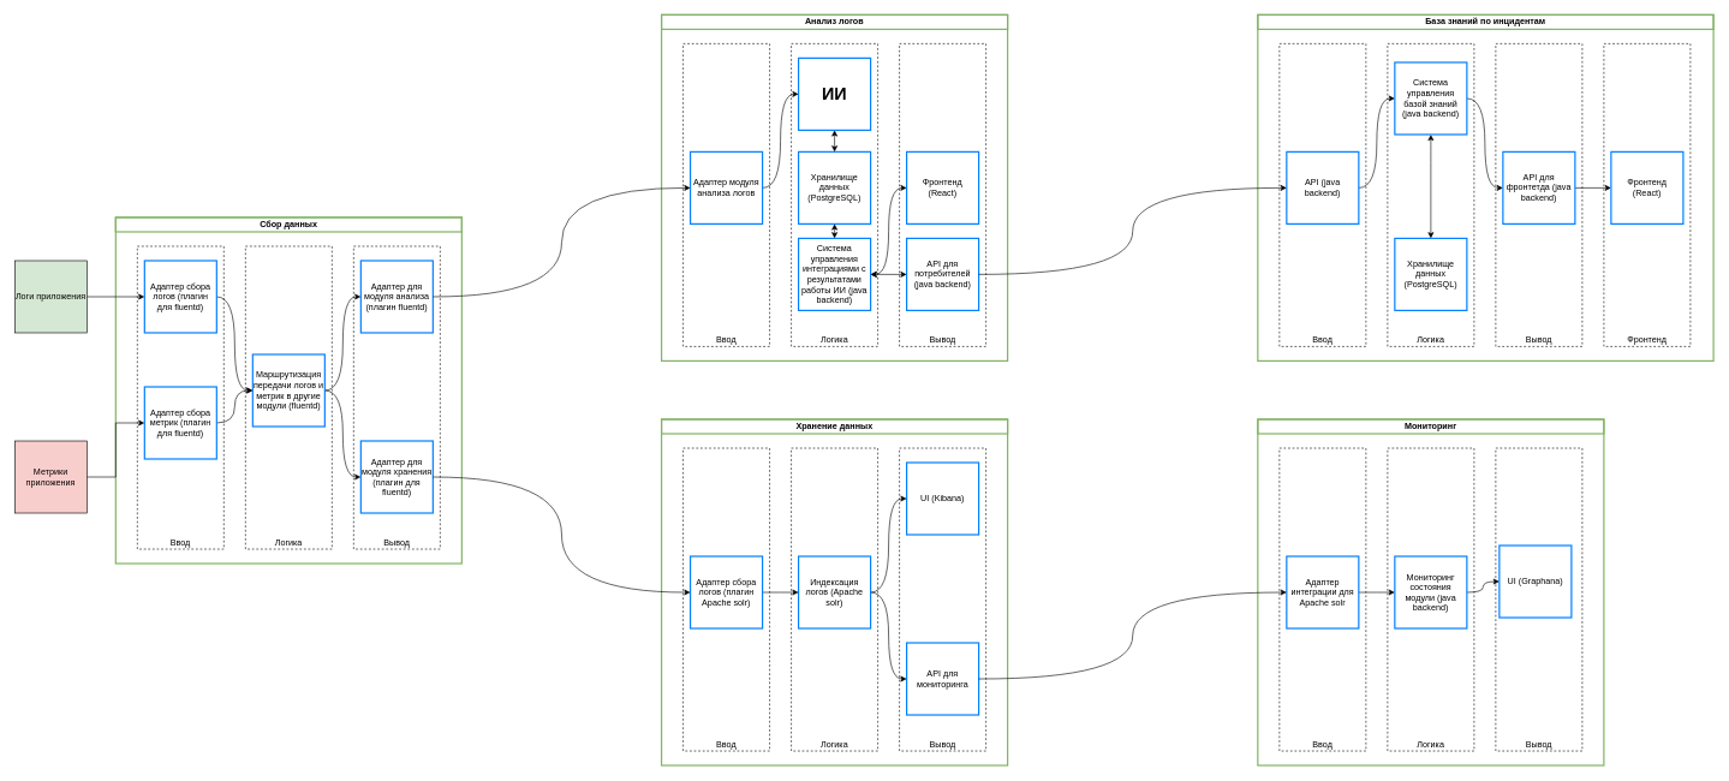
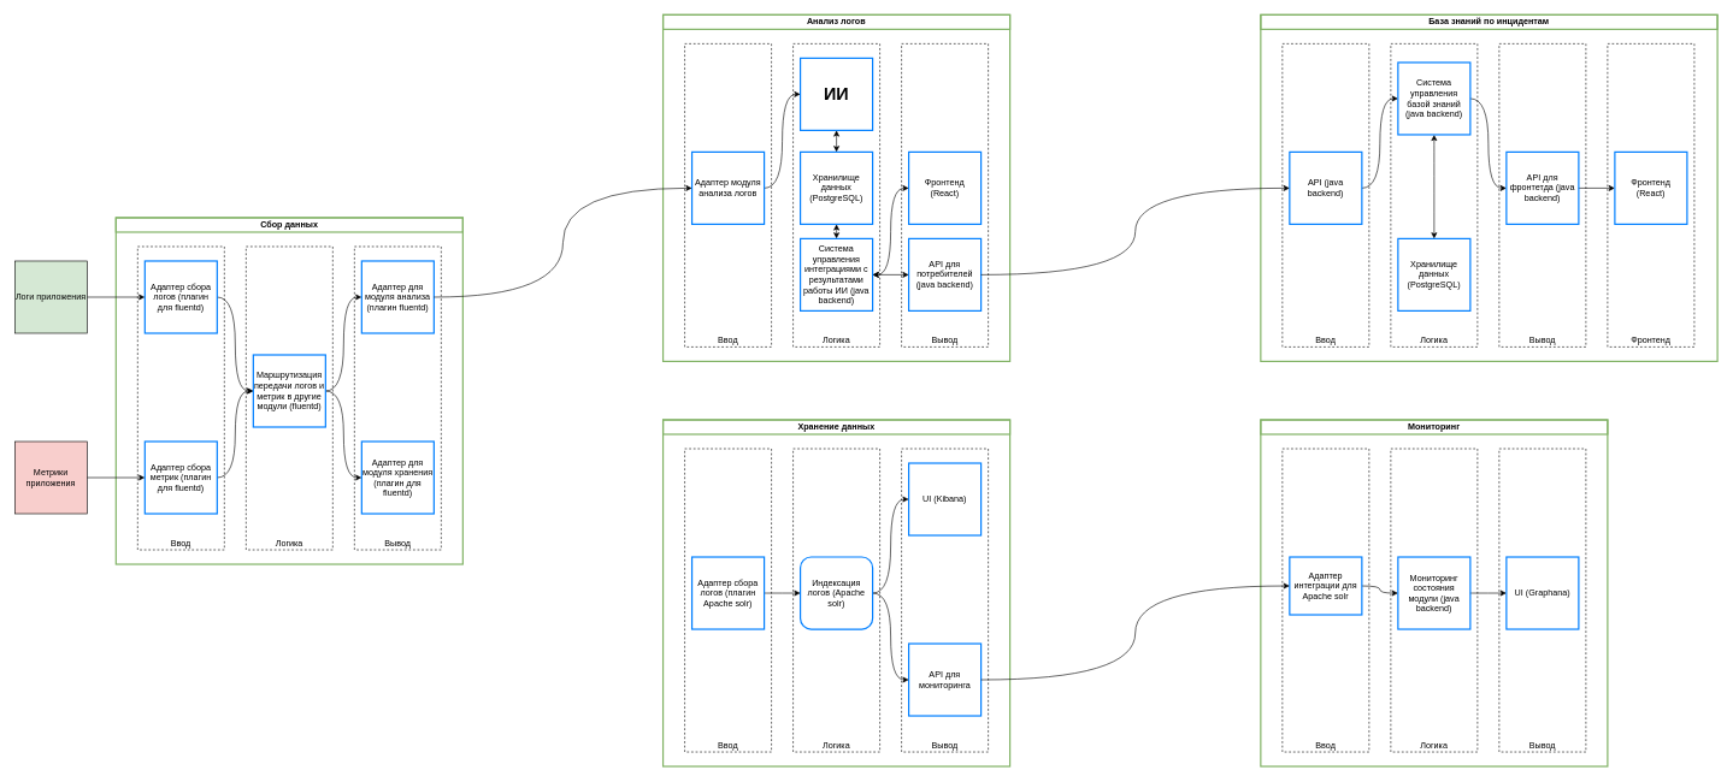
  <mxCell id="0" />
  <mxCell id="1" parent="0" />
  <mxCell id="2" value="" style="rounded=0;whiteSpace=wrap;html=1;strokeWidth=2;strokeColor=#82b366;" vertex="1" parent="1"><mxGeometry x="160" y="301" width="480" height="480" as="geometry" /></mxCell>
  <mxCell id="3" style="edgeStyle=orthogonalEdgeStyle;rounded=0;orthogonalLoop=1;jettySize=auto;html=1;exitX=1;exitY=0.5;exitDx=0;exitDy=0;entryX=0;entryY=0.5;entryDx=0;entryDy=0;" edge="1" parent="1" source="4" target="10"><mxGeometry relative="1" as="geometry" /></mxCell>
  <mxCell id="4" value="Логи приложения" style="rounded=0;whiteSpace=wrap;html=1;fillColor=#d5e8d4;" vertex="1" parent="1"><mxGeometry x="20" y="361" width="100" height="100" as="geometry" /></mxCell>
  <mxCell id="5" style="edgeStyle=orthogonalEdgeStyle;rounded=0;orthogonalLoop=1;jettySize=auto;html=1;exitX=1;exitY=0.5;exitDx=0;exitDy=0;entryX=0;entryY=0.5;entryDx=0;entryDy=0;" edge="1" parent="1" source="6" target="12"><mxGeometry relative="1" as="geometry" /></mxCell>
  <mxCell id="6" value="Метрики приложения" style="rounded=0;whiteSpace=wrap;html=1;fillColor=#f8cecc;" vertex="1" parent="1"><mxGeometry x="20" y="611" width="100" height="100" as="geometry" /></mxCell>
  <mxCell id="7" value="&lt;b&gt;Сбор данных&lt;/b&gt;" style="rounded=0;whiteSpace=wrap;html=1;fillColor=none;strokeColor=#82b366;strokeWidth=2;" vertex="1" parent="1"><mxGeometry x="160" y="301" width="480" height="20" as="geometry" /></mxCell>
  <mxCell id="8" value="Ввод" style="rounded=0;whiteSpace=wrap;html=1;fillColor=none;dashed=1;verticalAlign=bottom;" vertex="1" parent="1"><mxGeometry x="190" y="341" width="120" height="420" as="geometry" /></mxCell>
  <mxCell id="9" style="edgeStyle=orthogonalEdgeStyle;rounded=0;orthogonalLoop=1;jettySize=auto;html=1;exitX=1;exitY=0.5;exitDx=0;exitDy=0;entryX=0;entryY=0.5;entryDx=0;entryDy=0;curved=1;" edge="1" parent="1" source="10" target="16"><mxGeometry relative="1" as="geometry" /></mxCell>
  <mxCell id="10" value="Адаптер сбора логов (плагин для fluentd)" style="rounded=0;whiteSpace=wrap;html=1;fillColor=none;strokeColor=#007FFF;strokeWidth=2;" vertex="1" parent="1"><mxGeometry x="200" y="361" width="100" height="100" as="geometry" /></mxCell>
  <mxCell id="11" style="edgeStyle=orthogonalEdgeStyle;rounded=0;orthogonalLoop=1;jettySize=auto;html=1;exitX=1;exitY=0.5;exitDx=0;exitDy=0;entryX=0;entryY=0.5;entryDx=0;entryDy=0;curved=1;" edge="1" parent="1" source="12" target="16"><mxGeometry relative="1" as="geometry" /></mxCell>
- <mxCell id="12" value="Адаптер сбора метрик (плагин для fluentd)" style="rounded=0;whiteSpace=wrap;html=1;fillColor=none;strokeColor=#007FFF;strokeWidth=2;" vertex="1" parent="1"><mxGeometry x="200" y="536" width="100" height="100" as="geometry" /></mxCell>
+ <mxCell id="12" value="Адаптер сбора метрик (плагин для fluentd)" style="rounded=0;whiteSpace=wrap;html=1;fillColor=none;strokeColor=#007FFF;strokeWidth=2;" vertex="1" parent="1"><mxGeometry x="200" y="611" width="100" height="100" as="geometry" /></mxCell>
  <mxCell id="13" value="Логика" style="rounded=0;whiteSpace=wrap;html=1;fillColor=none;dashed=1;verticalAlign=bottom;" vertex="1" parent="1"><mxGeometry x="340" y="341" width="120" height="420" as="geometry" /></mxCell>
  <mxCell id="14" style="edgeStyle=orthogonalEdgeStyle;rounded=0;orthogonalLoop=1;jettySize=auto;html=1;exitX=1;exitY=0.5;exitDx=0;exitDy=0;entryX=0;entryY=0.5;entryDx=0;entryDy=0;curved=1;" edge="1" parent="1" source="16" target="18"><mxGeometry relative="1" as="geometry" /></mxCell>
  <mxCell id="15" style="edgeStyle=orthogonalEdgeStyle;rounded=0;orthogonalLoop=1;jettySize=auto;html=1;exitX=1;exitY=0.5;exitDx=0;exitDy=0;entryX=0;entryY=0.5;entryDx=0;entryDy=0;curved=1;" edge="1" parent="1" source="16" target="19"><mxGeometry relative="1" as="geometry" /></mxCell>
  <mxCell id="16" value="Маршрутизация передачи логов и метрик в другие модули (fluentd)" style="rounded=0;whiteSpace=wrap;html=1;fillColor=none;strokeColor=#007FFF;strokeWidth=2;" vertex="1" parent="1"><mxGeometry x="350" y="491" width="100" height="100" as="geometry" /></mxCell>
  <mxCell id="17" value="Вывод" style="rounded=0;whiteSpace=wrap;html=1;fillColor=none;dashed=1;verticalAlign=bottom;" vertex="1" parent="1"><mxGeometry x="490" y="341" width="120" height="420" as="geometry" /></mxCell>
  <mxCell id="18" value="Адаптер для модуля анализа (плагин fluentd)" style="rounded=0;whiteSpace=wrap;html=1;fillColor=none;strokeColor=#007FFF;strokeWidth=2;" vertex="1" parent="1"><mxGeometry x="500" y="361" width="100" height="100" as="geometry" /></mxCell>
  <mxCell id="19" value="Адаптер для модуля хранения (плагин для fluentd)" style="rounded=0;whiteSpace=wrap;html=1;fillColor=none;strokeColor=#007FFF;strokeWidth=2;" vertex="1" parent="1"><mxGeometry x="500" y="611" width="100" height="100" as="geometry" /></mxCell>
  <mxCell id="20" value="" style="rounded=0;whiteSpace=wrap;html=1;strokeWidth=2;strokeColor=#82b366;" vertex="1" parent="1"><mxGeometry x="917" y="20" width="480" height="480" as="geometry" /></mxCell>
  <mxCell id="21" value="&lt;b&gt;Анализ логов&lt;/b&gt;" style="rounded=0;whiteSpace=wrap;html=1;fillColor=none;strokeColor=#82b366;strokeWidth=2;" vertex="1" parent="1"><mxGeometry x="917" y="20" width="480" height="20" as="geometry" /></mxCell>
  <mxCell id="22" value="Ввод" style="rounded=0;whiteSpace=wrap;html=1;fillColor=none;dashed=1;verticalAlign=bottom;" vertex="1" parent="1"><mxGeometry x="947" y="60" width="120" height="420" as="geometry" /></mxCell>
  <mxCell id="23" style="edgeStyle=orthogonalEdgeStyle;rounded=0;orthogonalLoop=1;jettySize=auto;html=1;exitX=1;exitY=0.5;exitDx=0;exitDy=0;entryX=0;entryY=0.5;entryDx=0;entryDy=0;curved=1;" edge="1" parent="1" source="24" target="27"><mxGeometry relative="1" as="geometry" /></mxCell>
  <mxCell id="24" value="Адаптер модуля анализа логов" style="rounded=0;whiteSpace=wrap;html=1;fillColor=none;strokeColor=#007FFF;strokeWidth=2;" vertex="1" parent="1"><mxGeometry x="957" y="210" width="100" height="100" as="geometry" /></mxCell>
  <mxCell id="25" value="Логика" style="rounded=0;whiteSpace=wrap;html=1;fillColor=none;dashed=1;verticalAlign=bottom;" vertex="1" parent="1"><mxGeometry x="1097" y="60" width="120" height="420" as="geometry" /></mxCell>
  <mxCell id="26" style="edgeStyle=orthogonalEdgeStyle;rounded=0;orthogonalLoop=1;jettySize=auto;html=1;exitX=0.5;exitY=1;exitDx=0;exitDy=0;entryX=0.5;entryY=0;entryDx=0;entryDy=0;startArrow=classic;startFill=1;curved=1;" edge="1" parent="1" source="27" target="45"><mxGeometry relative="1" as="geometry" /></mxCell>
  <mxCell id="27" value="&lt;font style=&quot;font-size: 24px;&quot;&gt;&lt;b&gt;ИИ&lt;/b&gt;&lt;/font&gt;" style="rounded=0;whiteSpace=wrap;html=1;fillColor=none;strokeColor=#007FFF;strokeWidth=2;" vertex="1" parent="1"><mxGeometry x="1107" y="80" width="100" height="100" as="geometry" /></mxCell>
  <mxCell id="28" value="Вывод" style="rounded=0;whiteSpace=wrap;html=1;fillColor=none;dashed=1;verticalAlign=bottom;" vertex="1" parent="1"><mxGeometry x="1247" y="60" width="120" height="420" as="geometry" /></mxCell>
  <mxCell id="29" value="API для потребителей (java backend)" style="rounded=0;whiteSpace=wrap;html=1;fillColor=none;strokeColor=#007FFF;strokeWidth=2;" vertex="1" parent="1"><mxGeometry x="1257" y="330" width="100" height="100" as="geometry" /></mxCell>
  <mxCell id="30" value="" style="rounded=0;whiteSpace=wrap;html=1;strokeWidth=2;strokeColor=#82b366;" vertex="1" parent="1"><mxGeometry x="917" y="581" width="480" height="480" as="geometry" /></mxCell>
  <mxCell id="31" value="&lt;b&gt;Хранение данных&lt;/b&gt;" style="rounded=0;whiteSpace=wrap;html=1;fillColor=none;strokeColor=#82b366;strokeWidth=2;" vertex="1" parent="1"><mxGeometry x="917" y="581" width="480" height="20" as="geometry" /></mxCell>
  <mxCell id="32" value="Ввод" style="rounded=0;whiteSpace=wrap;html=1;fillColor=none;dashed=1;verticalAlign=bottom;" vertex="1" parent="1"><mxGeometry x="947" y="621" width="120" height="420" as="geometry" /></mxCell>
  <mxCell id="33" style="edgeStyle=orthogonalEdgeStyle;rounded=0;orthogonalLoop=1;jettySize=auto;html=1;exitX=1;exitY=0.5;exitDx=0;exitDy=0;entryX=0;entryY=0.5;entryDx=0;entryDy=0;curved=1;" edge="1" parent="1" source="34" target="38"><mxGeometry relative="1" as="geometry" /></mxCell>
  <mxCell id="34" value="Адаптер сбора логов (плагин Apache solr)" style="rounded=0;whiteSpace=wrap;html=1;fillColor=none;strokeColor=#007FFF;strokeWidth=2;" vertex="1" parent="1"><mxGeometry x="957" y="771" width="100" height="100" as="geometry" /></mxCell>
  <mxCell id="35" value="Логика" style="rounded=0;whiteSpace=wrap;html=1;fillColor=none;dashed=1;verticalAlign=bottom;" vertex="1" parent="1"><mxGeometry x="1097" y="621" width="120" height="420" as="geometry" /></mxCell>
  <mxCell id="36" style="edgeStyle=orthogonalEdgeStyle;rounded=0;orthogonalLoop=1;jettySize=auto;html=1;exitX=1;exitY=0.5;exitDx=0;exitDy=0;entryX=0;entryY=0.5;entryDx=0;entryDy=0;curved=1;" edge="1" parent="1" source="38" target="40"><mxGeometry relative="1" as="geometry" /></mxCell>
  <mxCell id="37" style="edgeStyle=orthogonalEdgeStyle;rounded=0;orthogonalLoop=1;jettySize=auto;html=1;exitX=1;exitY=0.5;exitDx=0;exitDy=0;entryX=0;entryY=0.5;entryDx=0;entryDy=0;curved=1;" edge="1" parent="1" source="38" target="41"><mxGeometry relative="1" as="geometry" /></mxCell>
- <mxCell id="38" value="Индексация логов (Apache solr)" style="rounded=0;whiteSpace=wrap;html=1;fillColor=none;strokeColor=#007FFF;strokeWidth=2;" vertex="1" parent="1"><mxGeometry x="1107" y="771" width="100" height="100" as="geometry" /></mxCell>
+ <mxCell id="38" value="Индексация логов (Apache solr)" style="whiteSpace=wrap;html=1;fillColor=none;strokeColor=#007FFF;strokeWidth=2;rounded=1;" vertex="1" parent="1"><mxGeometry x="1107" y="771" width="100" height="100" as="geometry" /></mxCell>
  <mxCell id="39" value="Вывод" style="rounded=0;whiteSpace=wrap;html=1;fillColor=none;dashed=1;verticalAlign=bottom;" vertex="1" parent="1"><mxGeometry x="1247" y="621" width="120" height="420" as="geometry" /></mxCell>
  <mxCell id="40" value="UI (Kibana)" style="rounded=0;whiteSpace=wrap;html=1;fillColor=none;strokeColor=#007FFF;strokeWidth=2;" vertex="1" parent="1"><mxGeometry x="1257" y="641" width="100" height="100" as="geometry" /></mxCell>
  <mxCell id="41" value="API для мониторинга" style="rounded=0;whiteSpace=wrap;html=1;fillColor=none;strokeColor=#007FFF;strokeWidth=2;" vertex="1" parent="1"><mxGeometry x="1257" y="891" width="100" height="100" as="geometry" /></mxCell>
  <mxCell id="42" style="edgeStyle=orthogonalEdgeStyle;rounded=0;orthogonalLoop=1;jettySize=auto;html=1;exitX=1;exitY=0.5;exitDx=0;exitDy=0;entryX=0;entryY=0.5;entryDx=0;entryDy=0;curved=1;" edge="1" parent="1" source="18" target="24"><mxGeometry relative="1" as="geometry" /></mxCell>
  <mxCell id="43" value="Фронтенд&lt;br&gt;(React)" style="rounded=0;whiteSpace=wrap;html=1;fillColor=none;strokeColor=#007FFF;strokeWidth=2;" vertex="1" parent="1"><mxGeometry x="1257" y="210" width="100" height="100" as="geometry" /></mxCell>
  <mxCell id="44" style="edgeStyle=orthogonalEdgeStyle;rounded=0;orthogonalLoop=1;jettySize=auto;html=1;exitX=0.5;exitY=1;exitDx=0;exitDy=0;entryX=0.5;entryY=0;entryDx=0;entryDy=0;startArrow=classic;startFill=1;curved=1;" edge="1" parent="1" source="45" target="48"><mxGeometry relative="1" as="geometry" /></mxCell>
  <mxCell id="45" value="Хранилище данных (PostgreSQL)" style="rounded=0;whiteSpace=wrap;html=1;fillColor=none;strokeColor=#007FFF;strokeWidth=2;" vertex="1" parent="1"><mxGeometry x="1107" y="210" width="100" height="100" as="geometry" /></mxCell>
  <mxCell id="46" style="edgeStyle=orthogonalEdgeStyle;rounded=0;orthogonalLoop=1;jettySize=auto;html=1;exitX=1;exitY=0.5;exitDx=0;exitDy=0;entryX=0;entryY=0.5;entryDx=0;entryDy=0;startArrow=classic;startFill=1;curved=1;" edge="1" parent="1" source="48" target="29"><mxGeometry relative="1" as="geometry" /></mxCell>
  <mxCell id="47" style="edgeStyle=orthogonalEdgeStyle;rounded=0;orthogonalLoop=1;jettySize=auto;html=1;exitX=1;exitY=0.5;exitDx=0;exitDy=0;entryX=0;entryY=0.5;entryDx=0;entryDy=0;startArrow=classic;startFill=1;curved=1;" edge="1" parent="1" source="48" target="43"><mxGeometry relative="1" as="geometry" /></mxCell>
  <mxCell id="48" value="Система управления интеграциями с результатами работы ИИ (java backend)" style="rounded=0;whiteSpace=wrap;html=1;fillColor=none;strokeColor=#007FFF;strokeWidth=2;" vertex="1" parent="1"><mxGeometry x="1107" y="330" width="100" height="100" as="geometry" /></mxCell>
  <mxCell id="49" value="" style="rounded=0;whiteSpace=wrap;html=1;strokeWidth=2;strokeColor=#82b366;" vertex="1" parent="1"><mxGeometry x="1744" y="581" width="480" height="480" as="geometry" /></mxCell>
  <mxCell id="50" value="&lt;b&gt;Мониторинг&lt;/b&gt;" style="rounded=0;whiteSpace=wrap;html=1;fillColor=none;strokeColor=#82b366;strokeWidth=2;" vertex="1" parent="1"><mxGeometry x="1744" y="581" width="480" height="20" as="geometry" /></mxCell>
  <mxCell id="51" value="Ввод" style="rounded=0;whiteSpace=wrap;html=1;fillColor=none;dashed=1;verticalAlign=bottom;" vertex="1" parent="1"><mxGeometry x="1774" y="621" width="120" height="420" as="geometry" /></mxCell>
  <mxCell id="52" style="edgeStyle=orthogonalEdgeStyle;rounded=0;orthogonalLoop=1;jettySize=auto;html=1;exitX=1;exitY=0.5;exitDx=0;exitDy=0;entryX=0;entryY=0.5;entryDx=0;entryDy=0;curved=1;" edge="1" parent="1" source="53" target="56"><mxGeometry relative="1" as="geometry" /></mxCell>
- <mxCell id="53" value="Адаптер интеграции для Apache solr" style="rounded=0;whiteSpace=wrap;html=1;fillColor=none;strokeColor=#007FFF;strokeWidth=2;" vertex="1" parent="1"><mxGeometry x="1784" y="771" width="100" height="100" as="geometry" /></mxCell>
+ <mxCell id="53" value="Адаптер интеграции для Apache solr" style="rounded=0;whiteSpace=wrap;html=1;fillColor=none;strokeColor=#007FFF;strokeWidth=2;" vertex="1" parent="1"><mxGeometry x="1784" y="771" width="100" height="80" as="geometry" /></mxCell>
  <mxCell id="54" value="Логика" style="rounded=0;whiteSpace=wrap;html=1;fillColor=none;dashed=1;verticalAlign=bottom;" vertex="1" parent="1"><mxGeometry x="1924" y="621" width="120" height="420" as="geometry" /></mxCell>
  <mxCell id="55" style="edgeStyle=orthogonalEdgeStyle;rounded=0;orthogonalLoop=1;jettySize=auto;html=1;exitX=1;exitY=0.5;exitDx=0;exitDy=0;entryX=0;entryY=0.5;entryDx=0;entryDy=0;curved=1;" edge="1" parent="1" source="56" target="58"><mxGeometry relative="1" as="geometry" /></mxCell>
  <mxCell id="56" value="Мониторинг состояния модули (java backend)" style="rounded=0;whiteSpace=wrap;html=1;fillColor=none;strokeColor=#007FFF;strokeWidth=2;" vertex="1" parent="1"><mxGeometry x="1934" y="771" width="100" height="100" as="geometry" /></mxCell>
  <mxCell id="57" value="Вывод" style="rounded=0;whiteSpace=wrap;html=1;fillColor=none;dashed=1;verticalAlign=bottom;" vertex="1" parent="1"><mxGeometry x="2074" y="621" width="120" height="420" as="geometry" /></mxCell>
- <mxCell id="58" value="UI (Graphana)" style="rounded=0;whiteSpace=wrap;html=1;fillColor=none;strokeColor=#007FFF;strokeWidth=2;" vertex="1" parent="1"><mxGeometry x="2079" y="756" width="100" height="100" as="geometry" /></mxCell>
- <mxCell id="59" style="edgeStyle=orthogonalEdgeStyle;rounded=0;orthogonalLoop=1;jettySize=auto;html=1;exitX=1;exitY=0.5;exitDx=0;exitDy=0;entryX=0;entryY=0.5;entryDx=0;entryDy=0;curved=1;" edge="1" parent="1" source="19" target="34"><mxGeometry relative="1" as="geometry" /></mxCell>
+ <mxCell id="58" value="UI (Graphana)" style="rounded=0;whiteSpace=wrap;html=1;fillColor=none;strokeColor=#007FFF;strokeWidth=2;" vertex="1" parent="1"><mxGeometry x="2084" y="771" width="100" height="100" as="geometry" /></mxCell>
  <mxCell id="60" style="edgeStyle=orthogonalEdgeStyle;rounded=0;orthogonalLoop=1;jettySize=auto;html=1;exitX=1;exitY=0.5;exitDx=0;exitDy=0;entryX=0;entryY=0.5;entryDx=0;entryDy=0;curved=1;" edge="1" parent="1" source="41" target="53"><mxGeometry relative="1" as="geometry" /></mxCell>
  <mxCell id="61" value="" style="rounded=0;whiteSpace=wrap;html=1;strokeWidth=2;strokeColor=#82b366;" vertex="1" parent="1"><mxGeometry x="1744" y="20" width="632" height="480" as="geometry" /></mxCell>
  <mxCell id="62" value="&lt;b&gt;База знаний по инцидентам&lt;/b&gt;" style="rounded=0;whiteSpace=wrap;html=1;fillColor=none;strokeColor=#82b366;strokeWidth=2;" vertex="1" parent="1"><mxGeometry x="1744" y="20" width="632" height="20" as="geometry" /></mxCell>
  <mxCell id="63" value="Ввод" style="rounded=0;whiteSpace=wrap;html=1;fillColor=none;dashed=1;verticalAlign=bottom;" vertex="1" parent="1"><mxGeometry x="1774" y="60" width="120" height="420" as="geometry" /></mxCell>
  <mxCell id="64" style="edgeStyle=orthogonalEdgeStyle;rounded=0;orthogonalLoop=1;jettySize=auto;html=1;exitX=1;exitY=0.5;exitDx=0;exitDy=0;entryX=0;entryY=0.5;entryDx=0;entryDy=0;curved=1;" edge="1" parent="1" source="65" target="69"><mxGeometry relative="1" as="geometry" /></mxCell>
  <mxCell id="65" value="API (java backend)" style="rounded=0;whiteSpace=wrap;html=1;fillColor=none;strokeColor=#007FFF;strokeWidth=2;" vertex="1" parent="1"><mxGeometry x="1784" y="210" width="100" height="100" as="geometry" /></mxCell>
  <mxCell id="66" value="Логика" style="rounded=0;whiteSpace=wrap;html=1;fillColor=none;dashed=1;verticalAlign=bottom;" vertex="1" parent="1"><mxGeometry x="1924" y="60" width="120" height="420" as="geometry" /></mxCell>
  <mxCell id="67" style="edgeStyle=orthogonalEdgeStyle;rounded=0;orthogonalLoop=1;jettySize=auto;html=1;exitX=1;exitY=0.5;exitDx=0;exitDy=0;entryX=0;entryY=0.5;entryDx=0;entryDy=0;curved=1;" edge="1" parent="1" source="69" target="72"><mxGeometry relative="1" as="geometry" /></mxCell>
  <mxCell id="68" style="edgeStyle=orthogonalEdgeStyle;rounded=0;orthogonalLoop=1;jettySize=auto;html=1;exitX=0.5;exitY=1;exitDx=0;exitDy=0;startArrow=classic;startFill=1;curved=1;" edge="1" parent="1" source="69" target="74"><mxGeometry relative="1" as="geometry" /></mxCell>
  <mxCell id="69" value="Система управления базой знаний (java backend)" style="rounded=0;whiteSpace=wrap;html=1;fillColor=none;strokeColor=#007FFF;strokeWidth=2;" vertex="1" parent="1"><mxGeometry x="1934" y="86" width="100" height="100" as="geometry" /></mxCell>
  <mxCell id="70" value="Вывод" style="rounded=0;whiteSpace=wrap;html=1;fillColor=none;dashed=1;verticalAlign=bottom;" vertex="1" parent="1"><mxGeometry x="2074" y="60" width="120" height="420" as="geometry" /></mxCell>
  <mxCell id="71" style="edgeStyle=orthogonalEdgeStyle;rounded=0;orthogonalLoop=1;jettySize=auto;html=1;exitX=1;exitY=0.5;exitDx=0;exitDy=0;entryX=0;entryY=0.5;entryDx=0;entryDy=0;" edge="1" parent="1" source="72" target="76"><mxGeometry relative="1" as="geometry" /></mxCell>
  <mxCell id="72" value="API для фронтетда (java backend)" style="rounded=0;whiteSpace=wrap;html=1;fillColor=none;strokeColor=#007FFF;strokeWidth=2;" vertex="1" parent="1"><mxGeometry x="2084" y="210" width="100" height="100" as="geometry" /></mxCell>
  <mxCell id="73" style="edgeStyle=orthogonalEdgeStyle;rounded=0;orthogonalLoop=1;jettySize=auto;html=1;exitX=1;exitY=0.5;exitDx=0;exitDy=0;entryX=0;entryY=0.5;entryDx=0;entryDy=0;curved=1;" edge="1" parent="1" source="29" target="65"><mxGeometry relative="1" as="geometry" /></mxCell>
  <mxCell id="74" value="Хранилище данных (PostgreSQL)" style="rounded=0;whiteSpace=wrap;html=1;fillColor=none;strokeColor=#007FFF;strokeWidth=2;" vertex="1" parent="1"><mxGeometry x="1934" y="330" width="100" height="100" as="geometry" /></mxCell>
  <mxCell id="75" value="Фронтенд" style="rounded=0;whiteSpace=wrap;html=1;fillColor=none;dashed=1;verticalAlign=bottom;" vertex="1" parent="1"><mxGeometry x="2224" y="60" width="120" height="420" as="geometry" /></mxCell>
  <mxCell id="76" value="Фронтенд &lt;br&gt;(React)" style="rounded=0;whiteSpace=wrap;html=1;fillColor=none;strokeColor=#007FFF;strokeWidth=2;" vertex="1" parent="1"><mxGeometry x="2234" y="210" width="100" height="100" as="geometry" /></mxCell>
